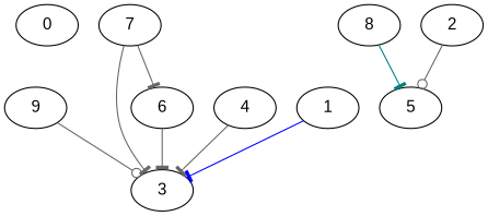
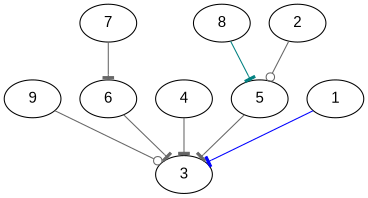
  digraph {
    fontname="Liberation Sans"
    node [fontname="Liberation Sans"]
    edge [arrowhead=tee color=gray40 fontname="Liberation Sans"]
-   0 [height=0.5 width=0.75]
    3 [height=0.5 width=0.75]
    9 [height=0.5 width=0.75]
    6 [height=0.5 width=0.75]
    7 [height=0.5 width=0.75]
    4 [height=0.5 width=0.75]
    8 [height=0.5 width=0.75]
    5 [height=0.5 width=0.75]
    2 [height=0.5 width=0.75]
    1 [height=0.5 width=0.75]
    9 -> 3 [arrowhead=odot]
    6 -> 3
    7 -> 6
    4 -> 3
    8 -> 5 [color=teal]
-   7 -> 3
+   5 -> 3
    2 -> 5 [arrowhead=odot]
    1 -> 3 [color=blue]
  }
